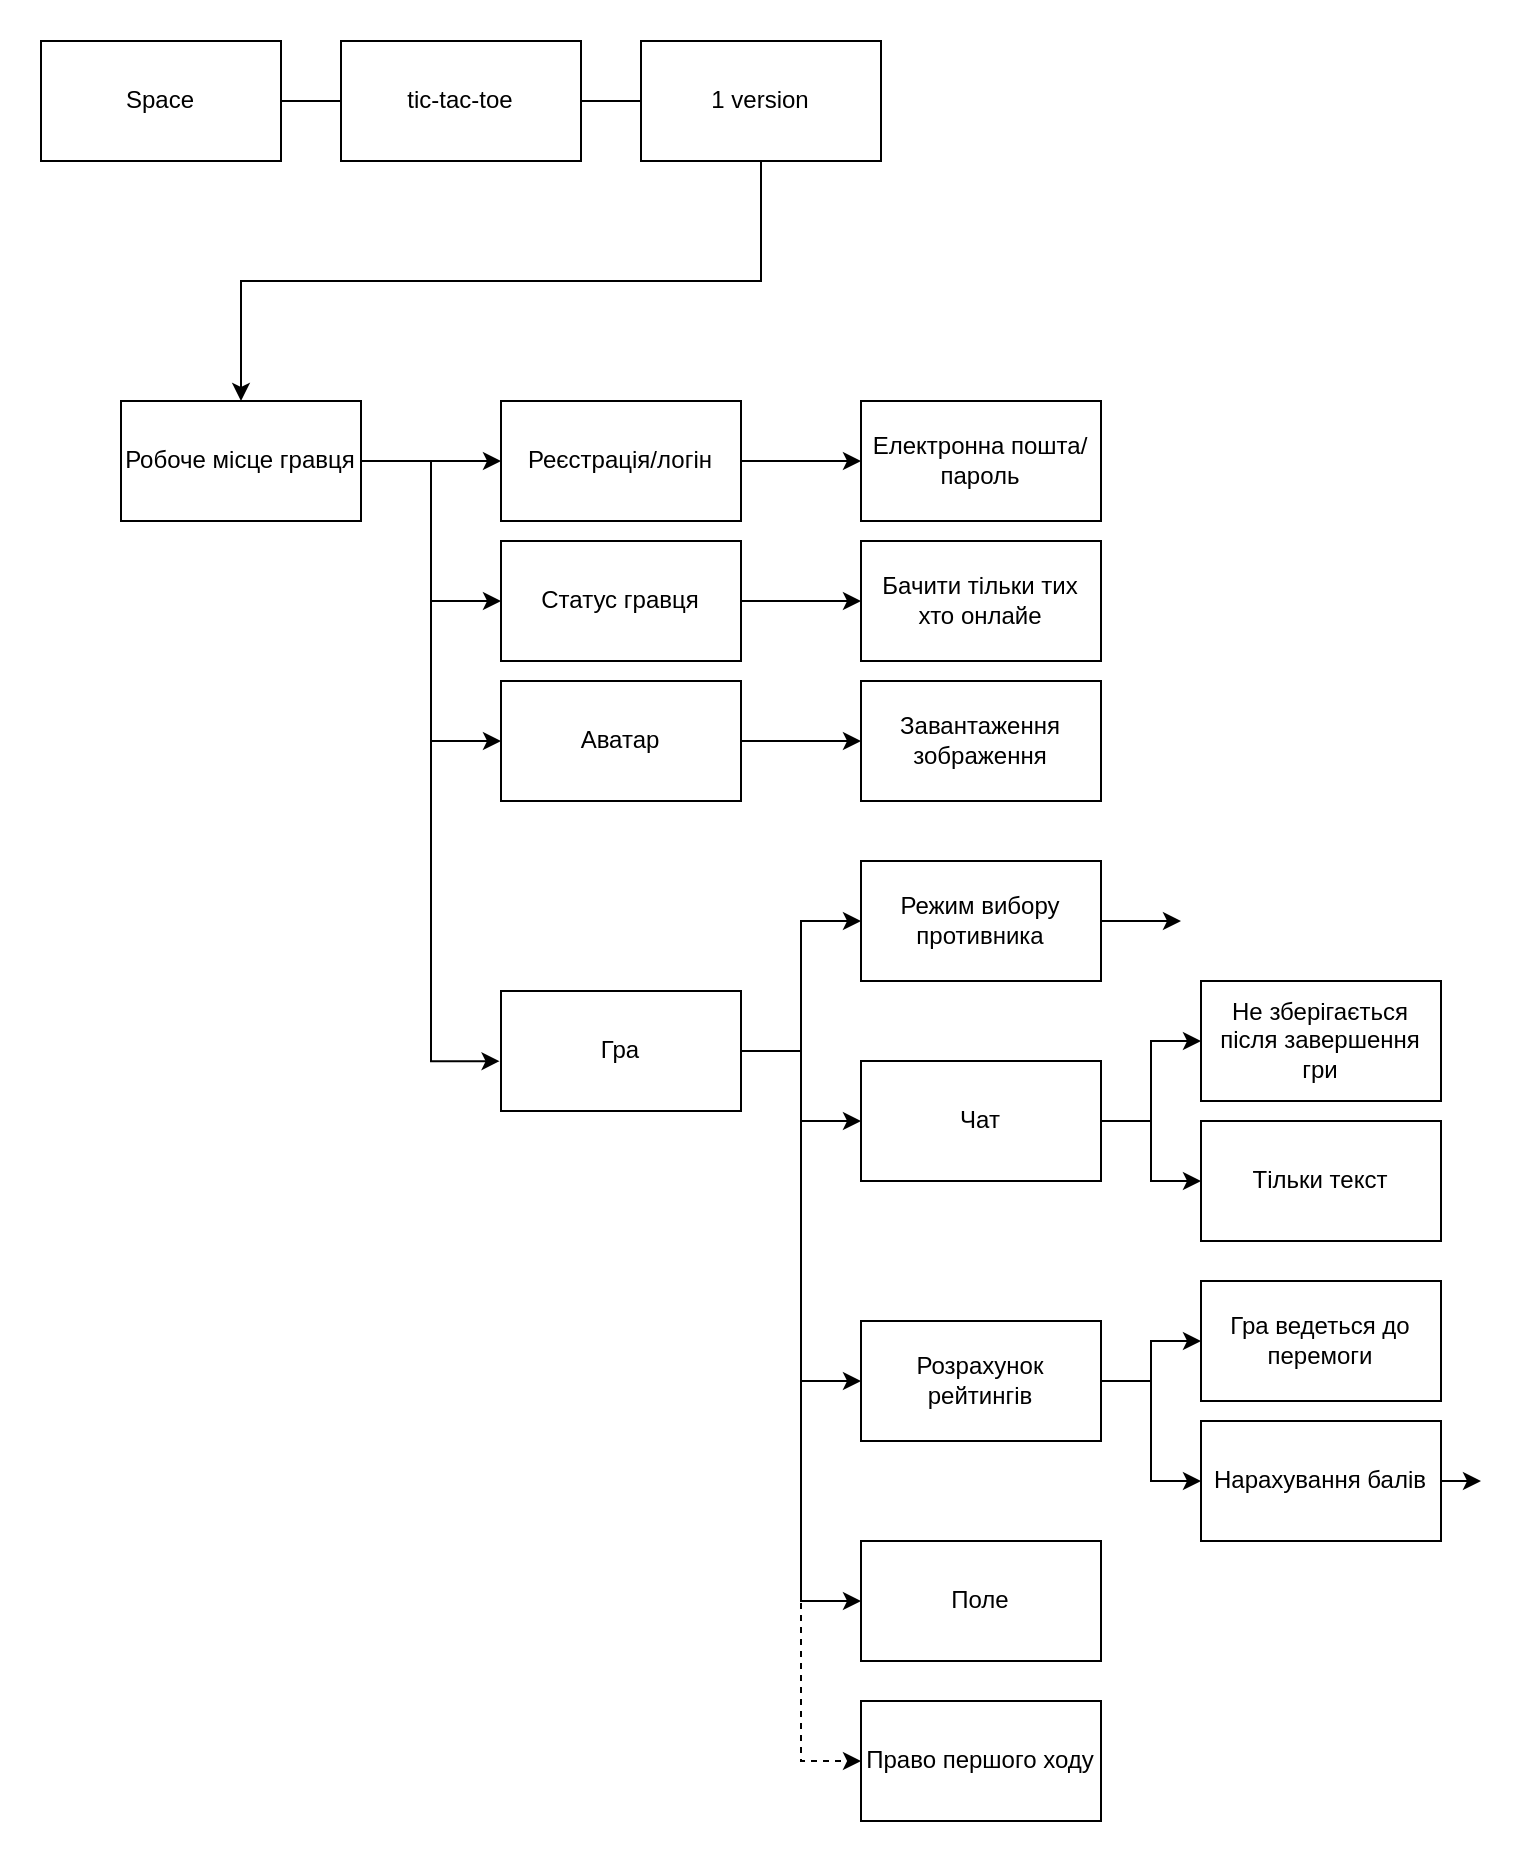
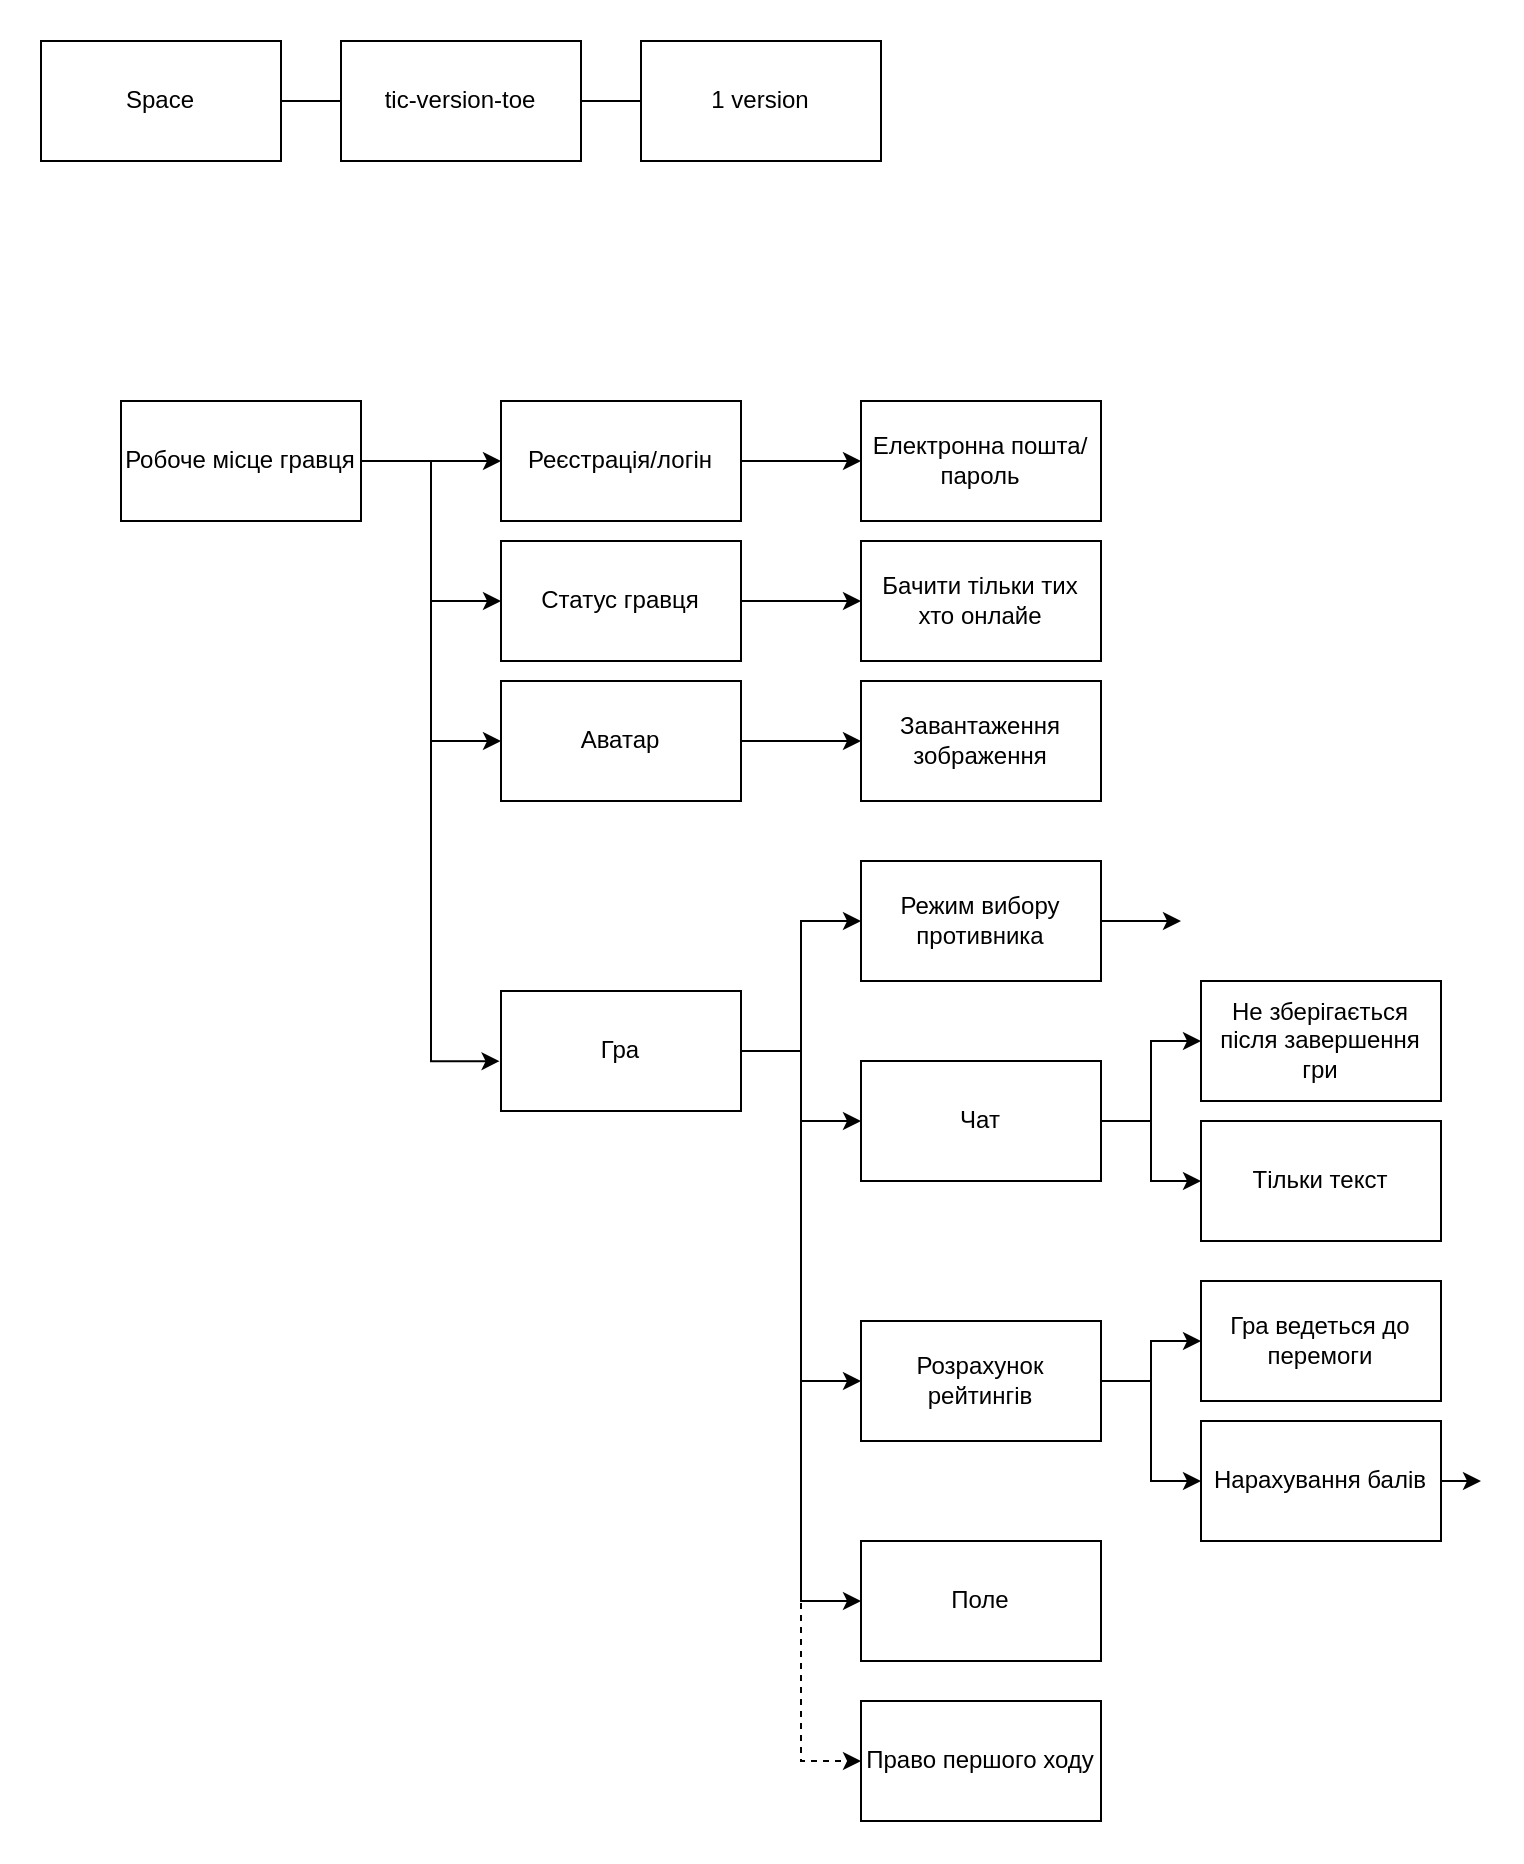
  <mxCell id="0" />
  <mxCell id="1" parent="0" />
  <mxCell id="2" value="Space&lt;br&gt;" style="rounded=0;whiteSpace=wrap;html=1;" vertex="1" parent="1"><mxGeometry x="20" y="20" width="120" height="60" as="geometry" /></mxCell>
- <mxCell id="3" value="tic-tac-toe" style="rounded=0;whiteSpace=wrap;html=1;" vertex="1" parent="1"><mxGeometry x="170" y="20" width="120" height="60" as="geometry" /></mxCell>
+ <mxCell id="3" value="tic-version-toe" style="rounded=0;whiteSpace=wrap;html=1;" vertex="1" parent="1"><mxGeometry x="170" y="20" width="120" height="60" as="geometry" /></mxCell>
  <mxCell id="4" value="" style="endArrow=none;html=1;rounded=0;entryX=0;entryY=0.5;entryDx=0;entryDy=0;exitX=1;exitY=0.5;exitDx=0;exitDy=0;" edge="1" parent="1" source="2" target="3"><mxGeometry width="50" height="50" relative="1" as="geometry"><mxPoint x="150" y="120" as="sourcePoint" /><mxPoint x="430" y="150" as="targetPoint" /><Array as="points" /></mxGeometry></mxCell>
- <mxCell id="5" style="edgeStyle=orthogonalEdgeStyle;rounded=0;orthogonalLoop=1;jettySize=auto;html=1;exitX=0.5;exitY=1;exitDx=0;exitDy=0;" edge="1" parent="1" source="6" target="12"><mxGeometry relative="1" as="geometry" /></mxCell>
  <mxCell id="6" value="1 version" style="rounded=0;whiteSpace=wrap;html=1;" vertex="1" parent="1"><mxGeometry x="320" y="20" width="120" height="60" as="geometry" /></mxCell>
  <mxCell id="7" value="" style="endArrow=none;html=1;rounded=0;entryX=1;entryY=0.5;entryDx=0;entryDy=0;exitX=0;exitY=0.5;exitDx=0;exitDy=0;" edge="1" parent="1" source="6" target="3"><mxGeometry width="50" height="50" relative="1" as="geometry"><mxPoint x="310" y="60" as="sourcePoint" /><mxPoint x="430" y="150" as="targetPoint" /></mxGeometry></mxCell>
  <mxCell id="8" style="edgeStyle=orthogonalEdgeStyle;rounded=0;orthogonalLoop=1;jettySize=auto;html=1;entryX=0;entryY=0.5;entryDx=0;entryDy=0;" edge="1" parent="1" source="12" target="16"><mxGeometry relative="1" as="geometry" /></mxCell>
  <mxCell id="9" style="edgeStyle=orthogonalEdgeStyle;rounded=0;orthogonalLoop=1;jettySize=auto;html=1;exitX=1;exitY=0.5;exitDx=0;exitDy=0;entryX=0;entryY=0.5;entryDx=0;entryDy=0;" edge="1" parent="1" source="12" target="14"><mxGeometry relative="1" as="geometry" /></mxCell>
  <mxCell id="10" style="edgeStyle=orthogonalEdgeStyle;rounded=0;orthogonalLoop=1;jettySize=auto;html=1;entryX=0;entryY=0.5;entryDx=0;entryDy=0;" edge="1" parent="1" source="12" target="18"><mxGeometry relative="1" as="geometry" /></mxCell>
  <mxCell id="11" style="edgeStyle=orthogonalEdgeStyle;rounded=0;orthogonalLoop=1;jettySize=auto;html=1;entryX=-0.006;entryY=0.585;entryDx=0;entryDy=0;entryPerimeter=0;" edge="1" parent="1" source="12" target="24"><mxGeometry relative="1" as="geometry" /></mxCell>
  <mxCell id="12" value="Робоче місце гравця" style="rounded=0;whiteSpace=wrap;html=1;" vertex="1" parent="1"><mxGeometry x="60" y="200" width="120" height="60" as="geometry" /></mxCell>
  <mxCell id="13" style="edgeStyle=orthogonalEdgeStyle;rounded=0;orthogonalLoop=1;jettySize=auto;html=1;entryX=0;entryY=0.5;entryDx=0;entryDy=0;" edge="1" parent="1" source="14" target="26"><mxGeometry relative="1" as="geometry" /></mxCell>
  <mxCell id="14" value="Статус гравця" style="rounded=0;whiteSpace=wrap;html=1;" vertex="1" parent="1"><mxGeometry x="250" y="270" width="120" height="60" as="geometry" /></mxCell>
  <mxCell id="15" style="edgeStyle=orthogonalEdgeStyle;rounded=0;orthogonalLoop=1;jettySize=auto;html=1;exitX=1;exitY=0.5;exitDx=0;exitDy=0;entryX=0;entryY=0.5;entryDx=0;entryDy=0;" edge="1" parent="1" source="16" target="25"><mxGeometry relative="1" as="geometry" /></mxCell>
  <mxCell id="16" value="Реєстрація/логін" style="rounded=0;whiteSpace=wrap;html=1;" vertex="1" parent="1"><mxGeometry x="250" y="200" width="120" height="60" as="geometry" /></mxCell>
  <mxCell id="17" style="edgeStyle=orthogonalEdgeStyle;rounded=0;orthogonalLoop=1;jettySize=auto;html=1;entryX=0;entryY=0.5;entryDx=0;entryDy=0;" edge="1" parent="1" source="18" target="27"><mxGeometry relative="1" as="geometry" /></mxCell>
  <mxCell id="18" value="Аватар" style="rounded=0;whiteSpace=wrap;html=1;" vertex="1" parent="1"><mxGeometry x="250" y="340" width="120" height="60" as="geometry" /></mxCell>
  <mxCell id="19" style="edgeStyle=orthogonalEdgeStyle;rounded=0;orthogonalLoop=1;jettySize=auto;html=1;entryX=0;entryY=0.5;entryDx=0;entryDy=0;" edge="1" parent="1" source="24" target="29"><mxGeometry relative="1" as="geometry" /></mxCell>
  <mxCell id="20" style="edgeStyle=orthogonalEdgeStyle;rounded=0;orthogonalLoop=1;jettySize=auto;html=1;entryX=0;entryY=0.5;entryDx=0;entryDy=0;" edge="1" parent="1" source="24" target="32"><mxGeometry relative="1" as="geometry" /></mxCell>
  <mxCell id="21" style="edgeStyle=orthogonalEdgeStyle;rounded=0;orthogonalLoop=1;jettySize=auto;html=1;entryX=0;entryY=0.5;entryDx=0;entryDy=0;" edge="1" parent="1" source="24" target="35"><mxGeometry relative="1" as="geometry" /></mxCell>
  <mxCell id="22" style="edgeStyle=orthogonalEdgeStyle;rounded=0;orthogonalLoop=1;jettySize=auto;html=1;entryX=0;entryY=0.5;entryDx=0;entryDy=0;" edge="1" parent="1" source="24" target="41"><mxGeometry relative="1" as="geometry" /></mxCell>
  <mxCell id="23" style="edgeStyle=orthogonalEdgeStyle;rounded=0;orthogonalLoop=1;jettySize=auto;html=1;entryX=0;entryY=0.5;entryDx=0;entryDy=0;dashed=1;" edge="1" parent="1" source="24" target="42"><mxGeometry relative="1" as="geometry" /></mxCell>
  <mxCell id="24" value="Гра" style="rounded=0;whiteSpace=wrap;html=1;" vertex="1" parent="1"><mxGeometry x="250" y="495" width="120" height="60" as="geometry" /></mxCell>
  <mxCell id="25" value="Електронна пошта/пароль&lt;br&gt;" style="rounded=0;whiteSpace=wrap;html=1;" vertex="1" parent="1"><mxGeometry x="430" y="200" width="120" height="60" as="geometry" /></mxCell>
  <mxCell id="26" value="Бачити тільки тих хто онлайе" style="rounded=0;whiteSpace=wrap;html=1;" vertex="1" parent="1"><mxGeometry x="430" y="270" width="120" height="60" as="geometry" /></mxCell>
  <mxCell id="27" value="Завантаження зображення" style="rounded=0;whiteSpace=wrap;html=1;" vertex="1" parent="1"><mxGeometry x="430" y="340" width="120" height="60" as="geometry" /></mxCell>
  <mxCell id="28" style="edgeStyle=orthogonalEdgeStyle;rounded=0;orthogonalLoop=1;jettySize=auto;html=1;" edge="1" parent="1" source="29"><mxGeometry relative="1" as="geometry"><mxPoint x="590" y="460" as="targetPoint" /></mxGeometry></mxCell>
  <mxCell id="29" value="Режим вибору противника" style="rounded=0;whiteSpace=wrap;html=1;" vertex="1" parent="1"><mxGeometry x="430" y="430" width="120" height="60" as="geometry" /></mxCell>
  <mxCell id="30" style="edgeStyle=orthogonalEdgeStyle;rounded=0;orthogonalLoop=1;jettySize=auto;html=1;entryX=0;entryY=0.5;entryDx=0;entryDy=0;" edge="1" parent="1" source="32" target="36"><mxGeometry relative="1" as="geometry" /></mxCell>
  <mxCell id="31" style="edgeStyle=orthogonalEdgeStyle;rounded=0;orthogonalLoop=1;jettySize=auto;html=1;entryX=0;entryY=0.5;entryDx=0;entryDy=0;" edge="1" parent="1" source="32" target="37"><mxGeometry relative="1" as="geometry" /></mxCell>
  <mxCell id="32" value="Чат" style="rounded=0;whiteSpace=wrap;html=1;" vertex="1" parent="1"><mxGeometry x="430" y="530" width="120" height="60" as="geometry" /></mxCell>
  <mxCell id="33" style="edgeStyle=orthogonalEdgeStyle;rounded=0;orthogonalLoop=1;jettySize=auto;html=1;entryX=0;entryY=0.5;entryDx=0;entryDy=0;" edge="1" parent="1" source="35" target="38"><mxGeometry relative="1" as="geometry" /></mxCell>
  <mxCell id="34" style="edgeStyle=orthogonalEdgeStyle;rounded=0;orthogonalLoop=1;jettySize=auto;html=1;entryX=0;entryY=0.5;entryDx=0;entryDy=0;" edge="1" parent="1" source="35" target="40"><mxGeometry relative="1" as="geometry" /></mxCell>
  <mxCell id="35" value="Розрахунок рейтингів" style="rounded=0;whiteSpace=wrap;html=1;" vertex="1" parent="1"><mxGeometry x="430" y="660" width="120" height="60" as="geometry" /></mxCell>
  <mxCell id="36" value="Не зберігається після завершення гри" style="rounded=0;whiteSpace=wrap;html=1;" vertex="1" parent="1"><mxGeometry x="600" y="490" width="120" height="60" as="geometry" /></mxCell>
  <mxCell id="37" value="Тільки текст" style="rounded=0;whiteSpace=wrap;html=1;" vertex="1" parent="1"><mxGeometry x="600" y="560" width="120" height="60" as="geometry" /></mxCell>
  <mxCell id="38" value="Гра ведеться до перемоги" style="rounded=0;whiteSpace=wrap;html=1;" vertex="1" parent="1"><mxGeometry x="600" y="640" width="120" height="60" as="geometry" /></mxCell>
  <mxCell id="39" style="edgeStyle=orthogonalEdgeStyle;rounded=0;orthogonalLoop=1;jettySize=auto;html=1;" edge="1" parent="1" source="40"><mxGeometry relative="1" as="geometry"><mxPoint x="740" y="740" as="targetPoint" /></mxGeometry></mxCell>
  <mxCell id="40" value="Нарахування балів" style="rounded=0;whiteSpace=wrap;html=1;" vertex="1" parent="1"><mxGeometry x="600" y="710" width="120" height="60" as="geometry" /></mxCell>
  <mxCell id="41" value="Поле" style="rounded=0;whiteSpace=wrap;html=1;" vertex="1" parent="1"><mxGeometry x="430" y="770" width="120" height="60" as="geometry" /></mxCell>
  <mxCell id="42" value="Право першого ходу" style="rounded=0;whiteSpace=wrap;html=1;" vertex="1" parent="1"><mxGeometry x="430" y="850" width="120" height="60" as="geometry" /></mxCell>
